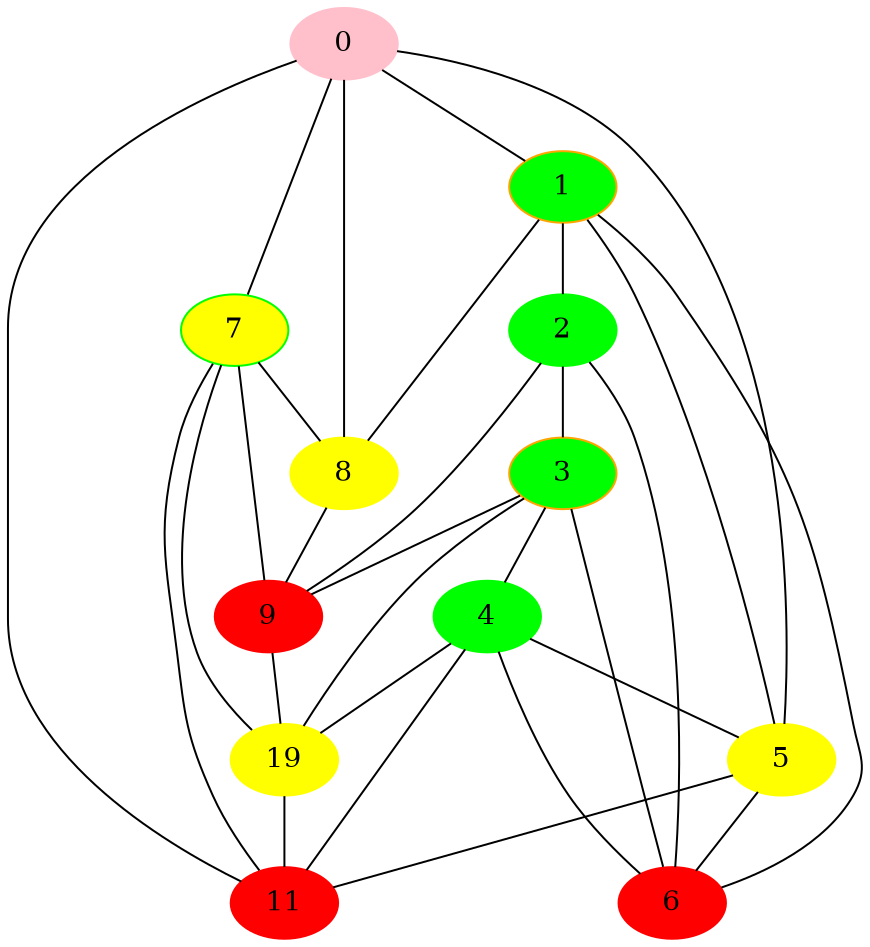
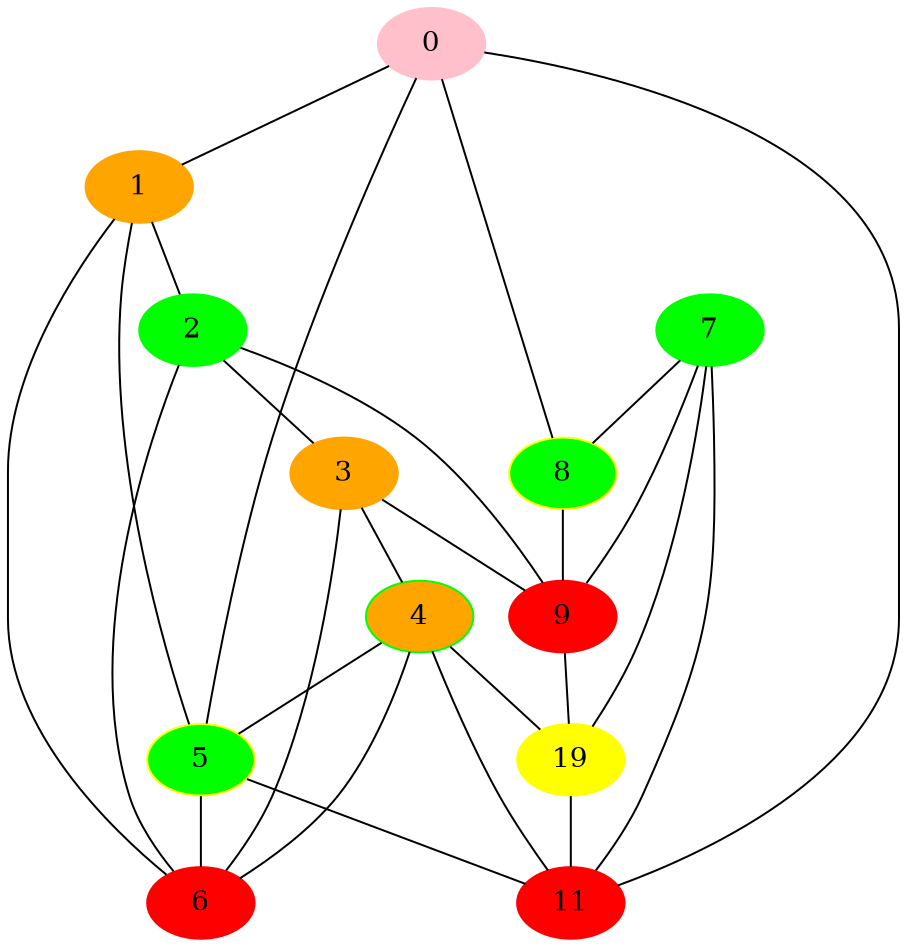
  graph {
    fontname="DejaVu Serif"
    node [color=yellow fontname="DejaVu Serif" style=filled]
    edge [fontname="DejaVu Serif"]
    0 [color=pink]
-   1 [color=orange fillcolor=green]
-   5
-   7 [color=green fillcolor=yellow]
-   8
+   1 [color=orange]
+   5 [fillcolor=green]
+   7 [color=green]
+   8 [fillcolor=green]
    11 [color=red]
    2 [color=green]
    6 [color=red]
    9 [color=red]
    n10 [label=19]
-   3 [color=orange fillcolor=green]
-   4 [color=green]
+   3 [color=orange]
+   4 [color=green fillcolor=orange]
    0 -- 1
    0 -- 5
-   0 -- 7
    0 -- 8
    0 -- 11
    1 -- 5
-   1 -- 8
    1 -- 2
    1 -- 6
    5 -- 11
    5 -- 6
    7 -- 8
    7 -- 11
    7 -- 9
    7 -- n10
    8 -- 9
    2 -- 6
    2 -- 9
    2 -- 3
    9 -- n10
    n10 -- 11
    3 -- 6
    3 -- 9
-   3 -- n10
    3 -- 4
    4 -- 5
    4 -- 11
    4 -- 6
    4 -- n10
  }
